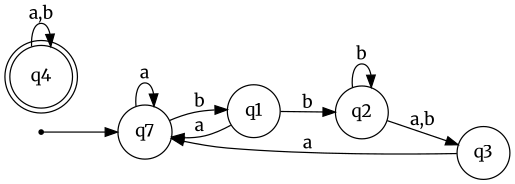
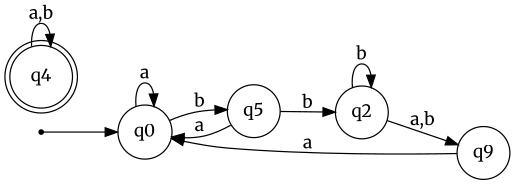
  digraph {
    fontname=Merriweather
    rankdir=LR
    node [fontname=Merriweather shape=circle]
    edge [fontname=Merriweather]
    p [shape=point]
-   q0 [label=q7]
-   q1
+   q0
+   q1 [label=q5]
    q2
-   q3
+   q3 [label=q9]
    q4 [shape=doublecircle]
    p -> q0
    q0 -> q0 [label=a]
    q0 -> q1 [label=b]
    q1 -> q0 [label=a]
    q1 -> q2 [label=b]
    q2 -> q2 [label=b]
    q2 -> q3 [label="a,b"]
    q3 -> q0 [label=a]
    q4 -> q4 [label="a,b"]
  }
